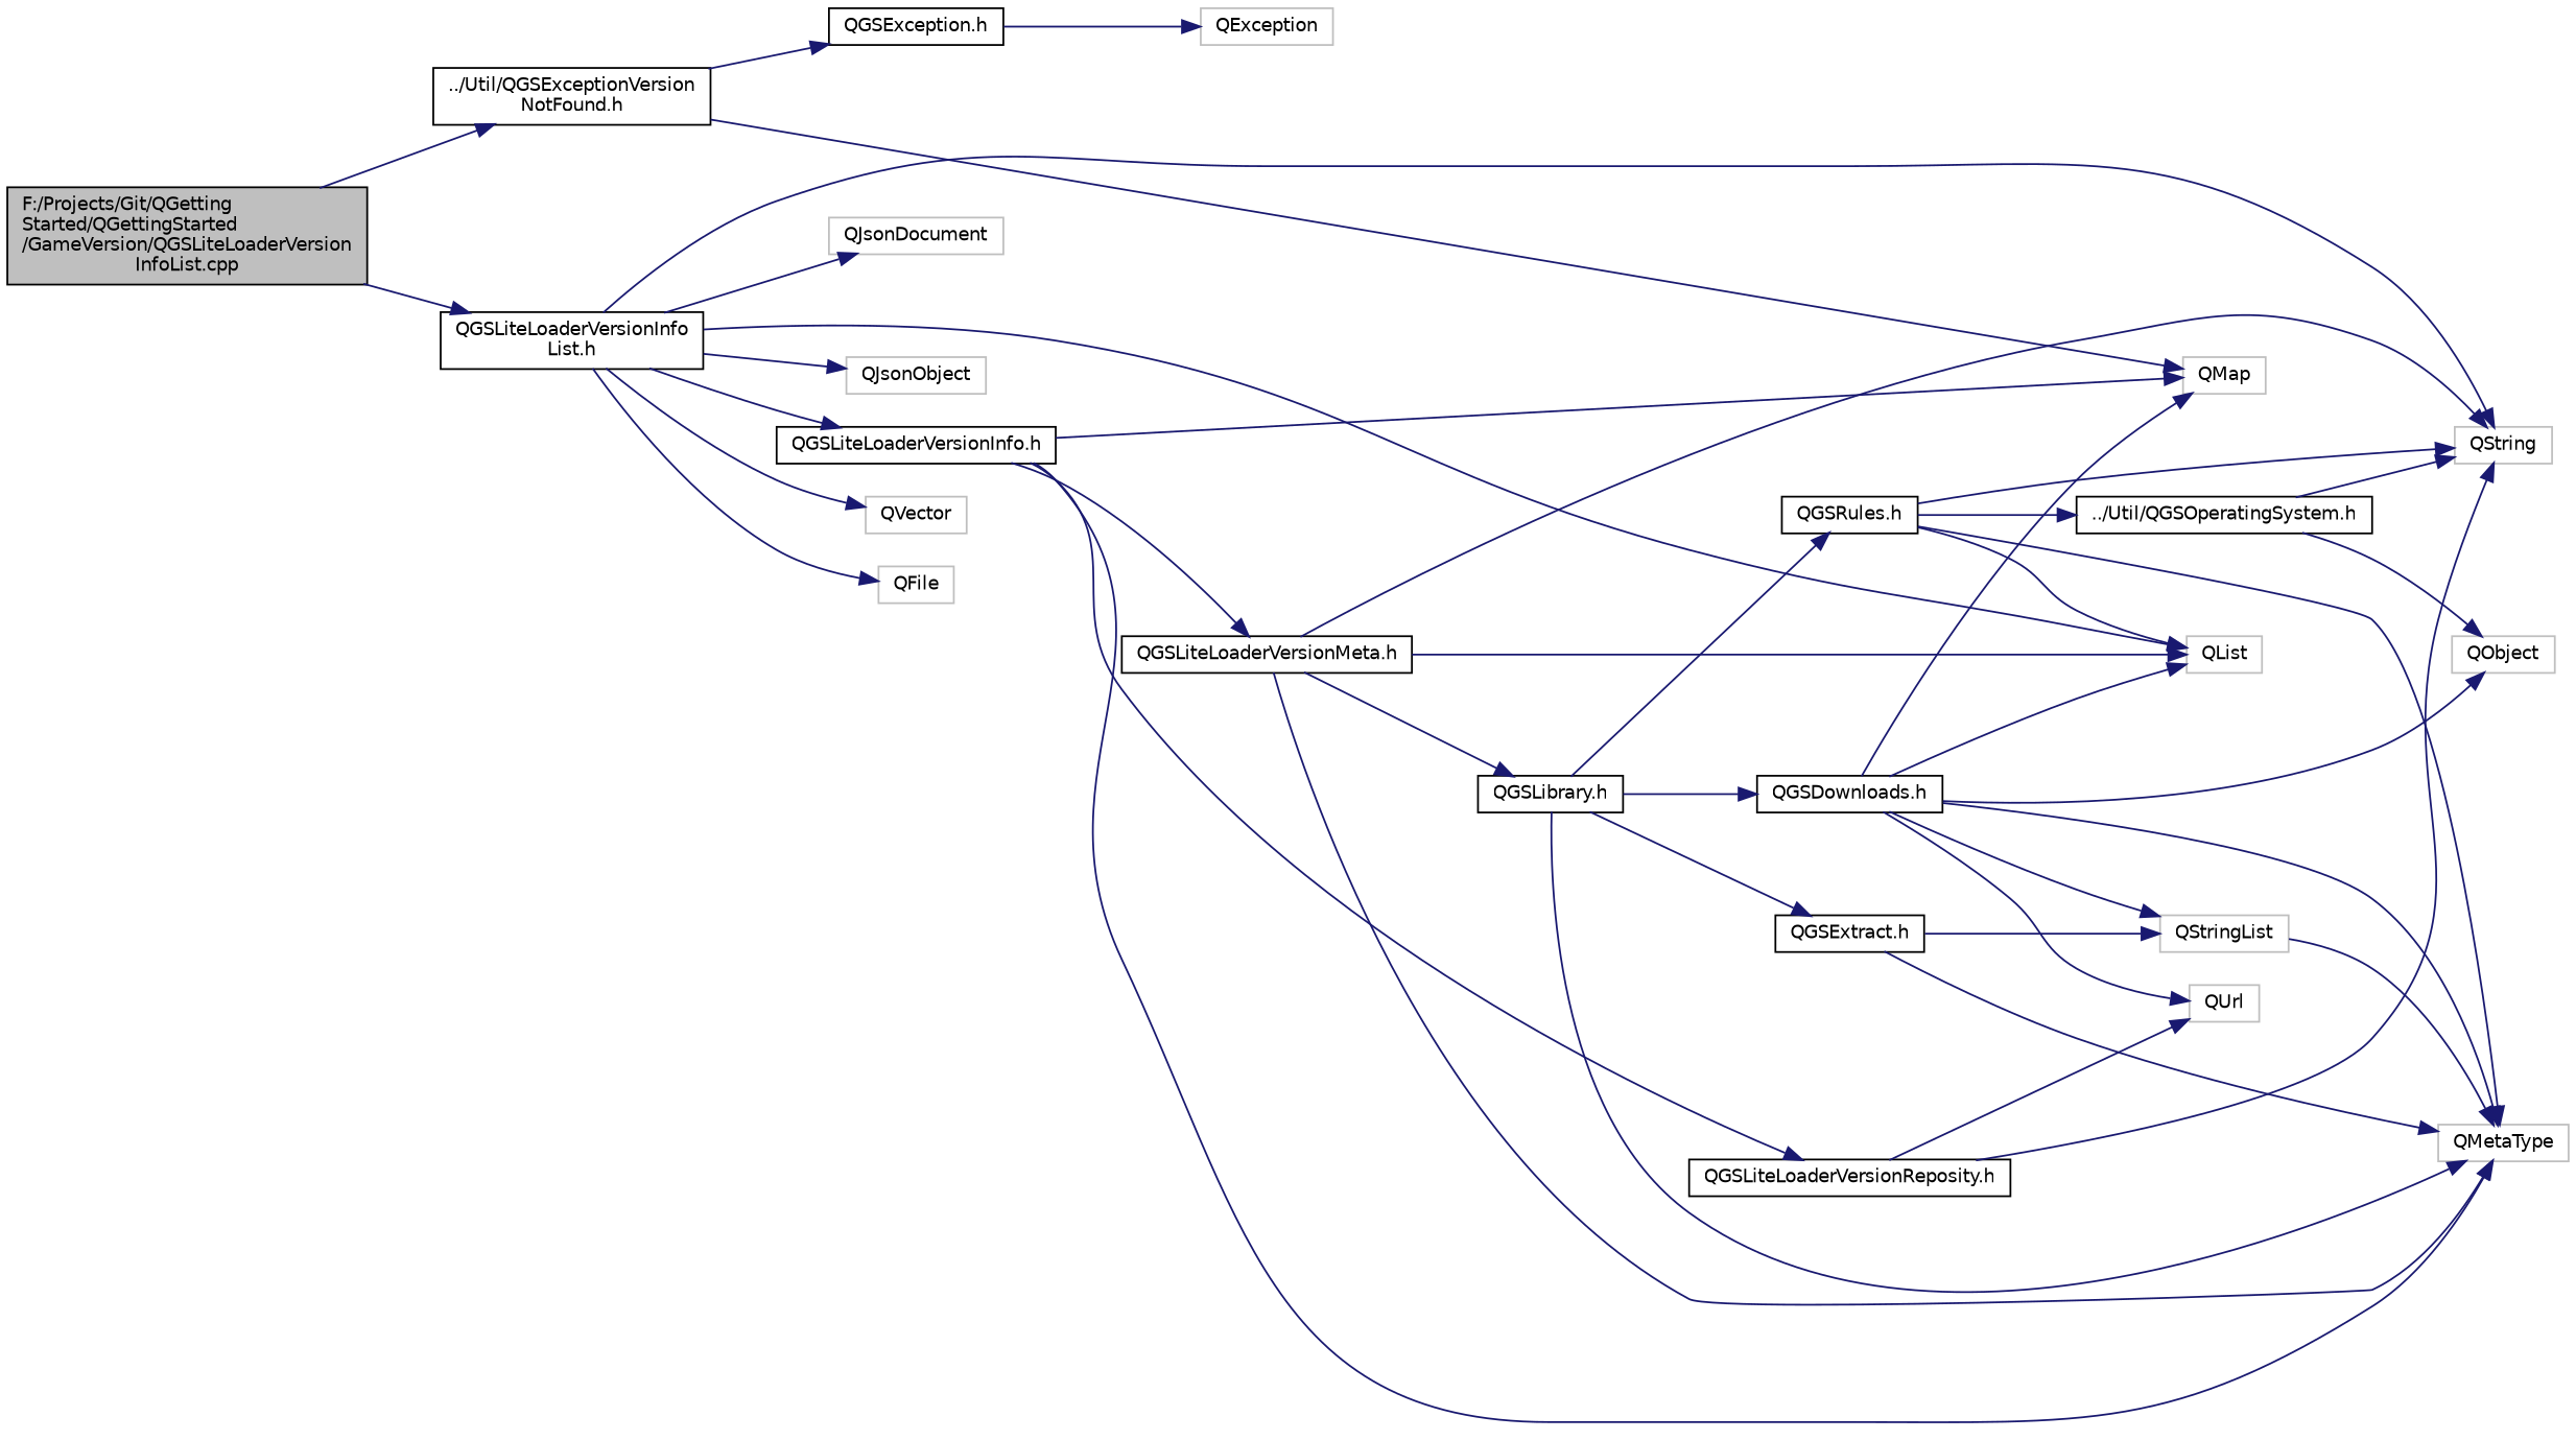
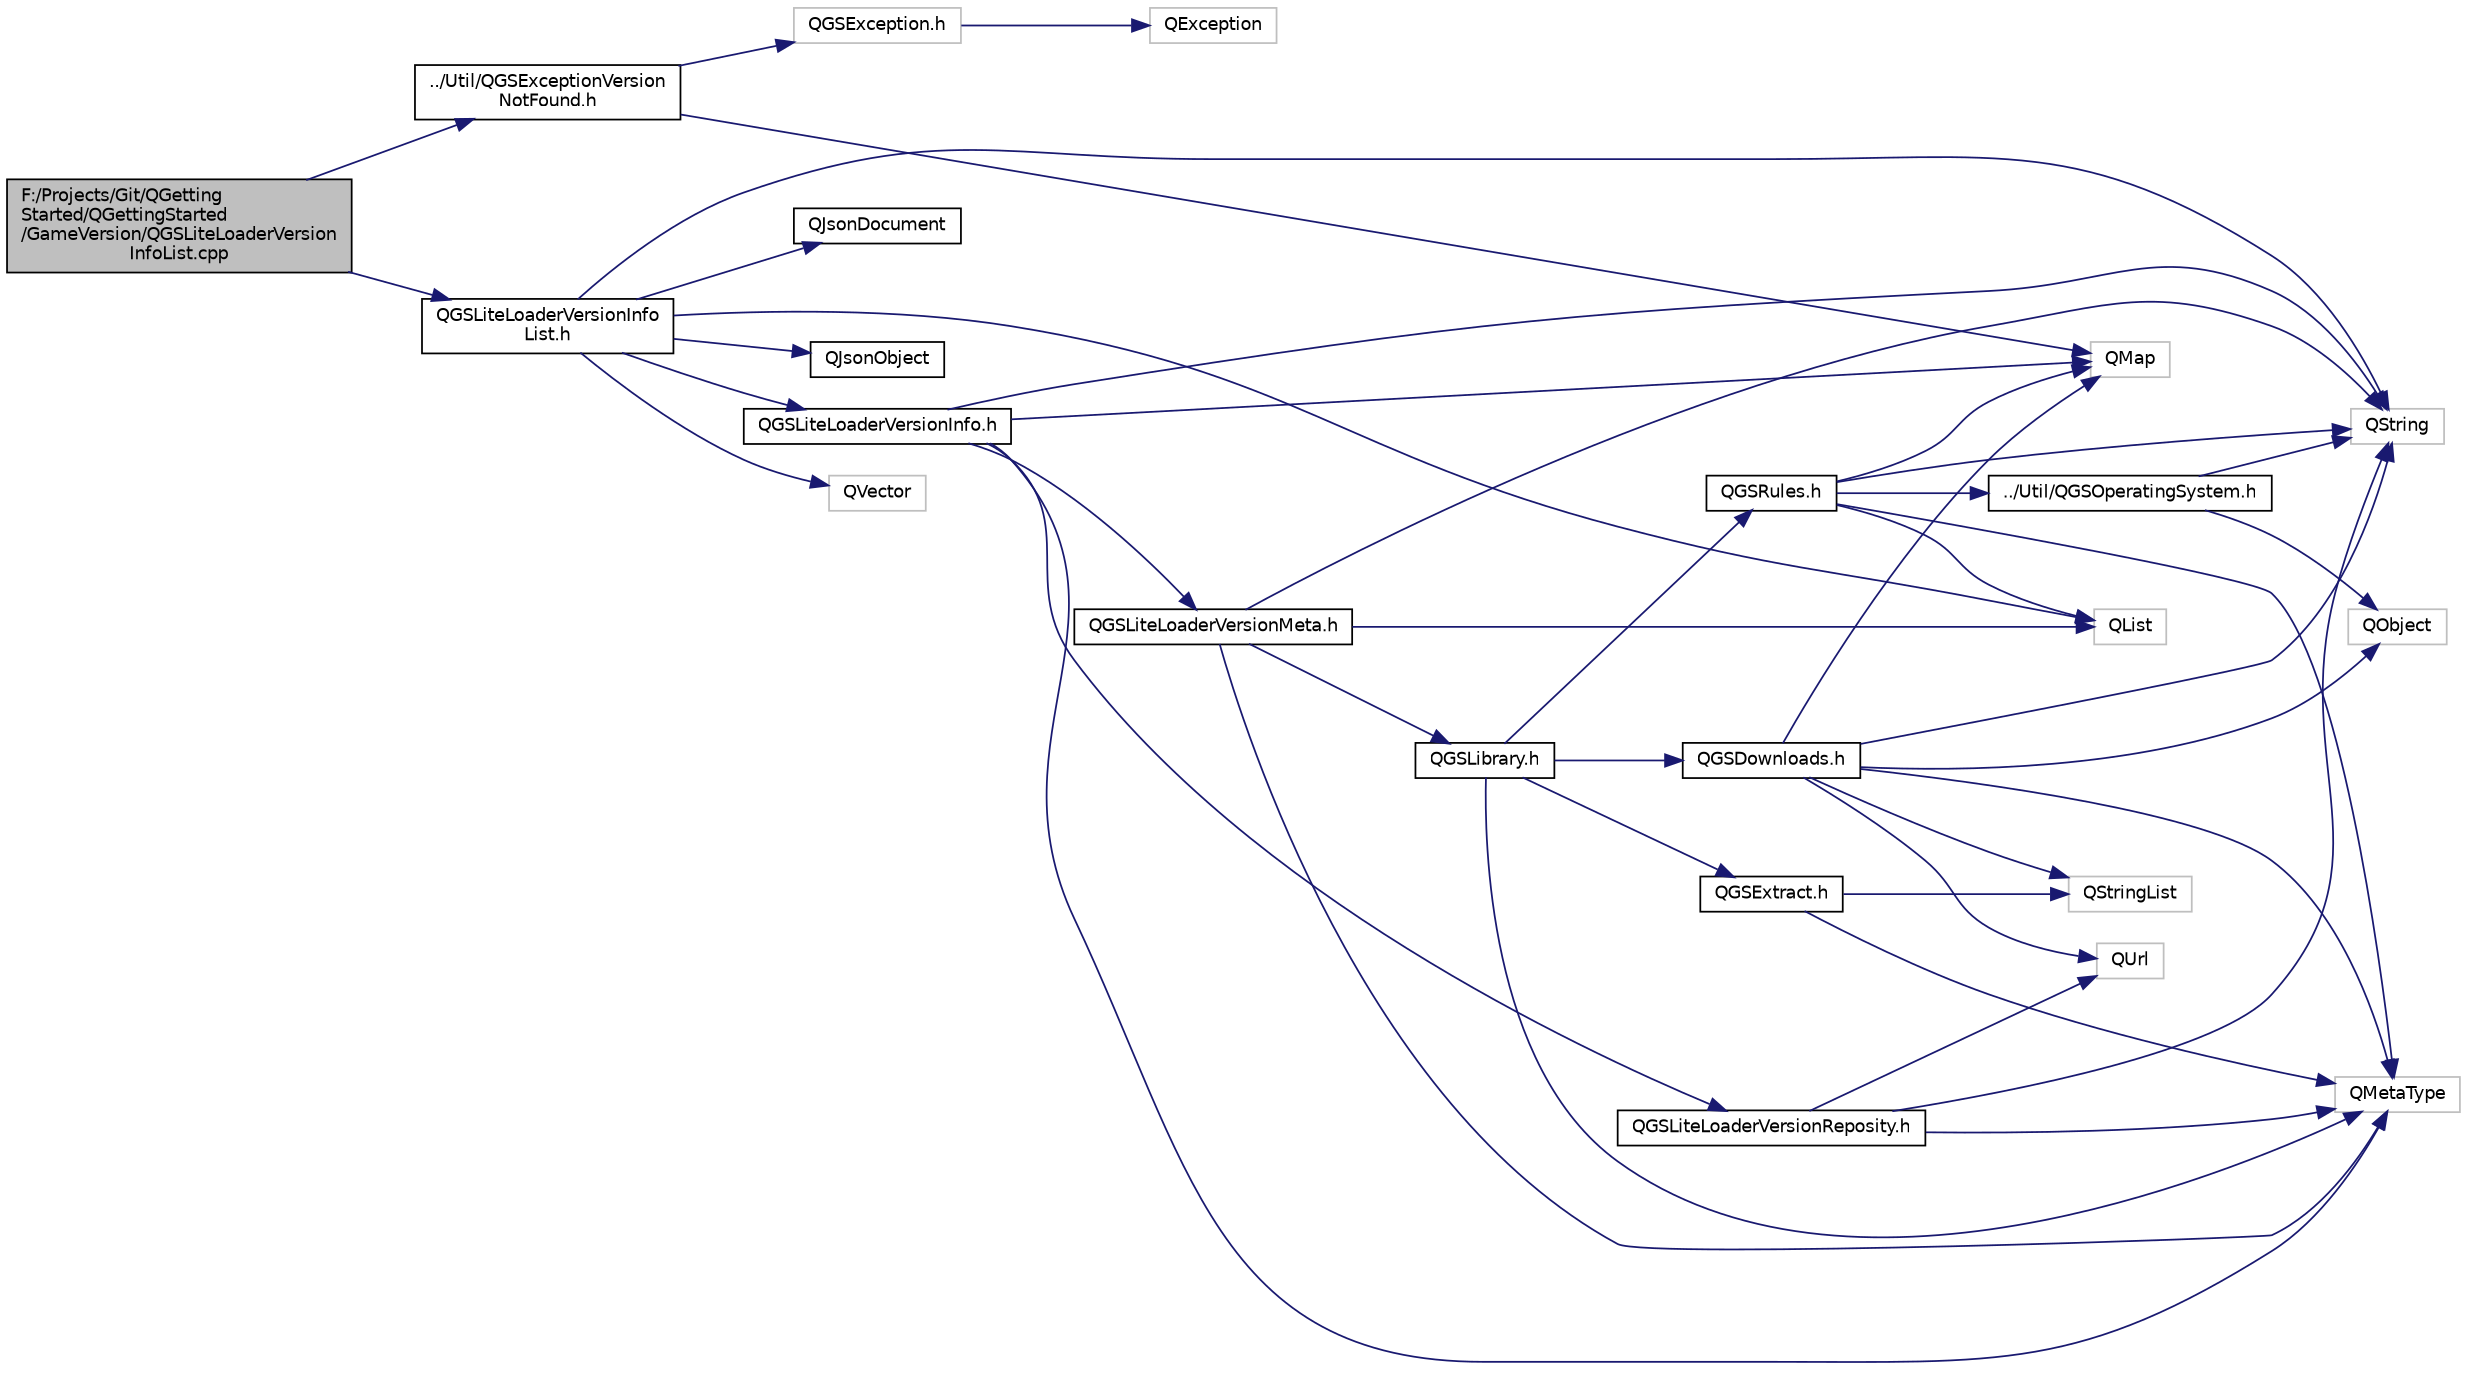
  digraph {
    rankdir=LR
    node [color=black fillcolor=white fontname=Helvetica fontsize=10 shape=record style=filled]
    edge [color=midnightblue fontname=Helvetica fontsize=10 labelfontname=Helvetica labelfontsize=10 style=solid]
    n1 [fillcolor=grey75 fontcolor=black height=0.2 label="F:/Projects/Git/QGetting\lStarted/QGettingStarted\l/GameVersion/QGSLiteLoaderVersion\lInfoList.cpp" width=0.4]
    n2 [height=0.2 label="QGSLiteLoaderVersionInfo\lList.h" width=0.4]
    n3 [height=0.2 label="../Util/QGSExceptionVersion\lNotFound.h" width=0.4]
    n4 [color=grey75 height=0.2 label=QString width=0.4]
    n5 [color=grey75 height=0.2 label=QVector width=0.4]
-   n6 [color=grey75 height=0.2 label=QFile width=0.4]
-   n7 [color=grey75 height=0.2 label=QJsonDocument width=0.4]
-   n8 [color=grey75 height=0.2 label=QJsonObject width=0.4]
+   n7 [height=0.2 label=QJsonDocument width=0.4]
+   n8 [height=0.2 label=QJsonObject width=0.4]
    n9 [color=grey75 height=0.2 label=QList width=0.4]
    n10 [height=0.2 label="QGSLiteLoaderVersionInfo.h" width=0.4]
    n11 [color=grey75 height=0.2 label=QMap width=0.4]
-   n12 [height=0.2 label="QGSException.h" width=0.4]
+   n12 [color=grey75 height=0.2 label="QGSException.h" width=0.4]
    n13 [color=grey75 height=0.2 label=QMetaType width=0.4]
    n14 [height=0.2 label="QGSLiteLoaderVersionReposity.h" width=0.4]
    n15 [height=0.2 label="QGSLiteLoaderVersionMeta.h" width=0.4]
    n16 [color=grey75 height=0.2 label=QUrl width=0.4]
    n17 [height=0.2 label="QGSLibrary.h" width=0.4]
    n18 [height=0.2 label="QGSExtract.h" width=0.4]
    n19 [height=0.2 label="QGSRules.h" width=0.4]
    n20 [height=0.2 label="QGSDownloads.h" width=0.4]
    n21 [color=grey75 height=0.2 label=QStringList width=0.4]
    n22 [height=0.2 label="../Util/QGSOperatingSystem.h" width=0.4]
    n23 [color=grey75 height=0.2 label=QObject width=0.4]
    n24 [color=grey75 height=0.2 label=QException width=0.4]
    n1 -> n2
    n1 -> n3
    n2 -> n4
    n2 -> n5
-   n2 -> n6
    n2 -> n7
    n2 -> n8
    n2 -> n9
    n2 -> n10
    n3 -> n11
    n3 -> n12
+   n10 -> n4
    n10 -> n11
    n10 -> n13
    n10 -> n14
    n10 -> n15
    n12 -> n24
    n14 -> n4
-   n21 -> n13
+   n14 -> n13
    n14 -> n16
    n15 -> n4
    n15 -> n9
    n15 -> n13
    n15 -> n17
    n17 -> n13
    n17 -> n18
    n17 -> n19
    n17 -> n20
    n18 -> n13
    n18 -> n21
    n19 -> n4
    n19 -> n9
+   n19 -> n11
    n19 -> n13
    n19 -> n22
-   n20 -> n9
+   n20 -> n4
    n20 -> n11
    n20 -> n13
    n20 -> n16
    n20 -> n21
    n20 -> n23
    n22 -> n4
    n22 -> n23
  }
